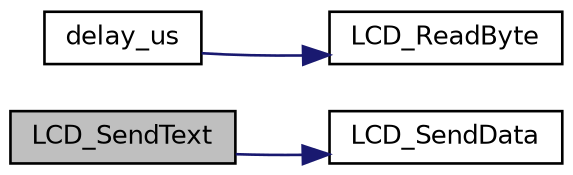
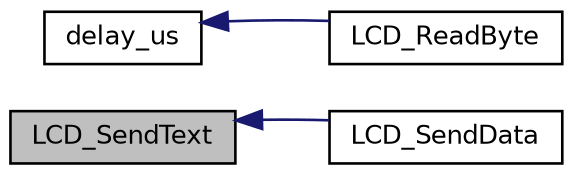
  digraph {
    rankdir=LR
    node [color=black fillcolor=white fontname=Helvetica fontsize=10 shape=record style=filled]
    edge [color=midnightblue fontname=Helvetica fontsize=10 labelfontname=Helvetica labelfontsize=10 style=solid]
    n1 [fillcolor=grey75 fontcolor=black height=0.2 label=LCD_SendText width=0.4]
    n2 [height=0.2 label=LCD_SendData width=0.4]
    n3 [height=0.2 label=delay_us width=0.4]
    n4 [height=0.2 label=LCD_ReadByte width=0.4]
-   n1 -> n2
-   n3 -> n4
+   n2 -> n1
+   n4 -> n3
  }
